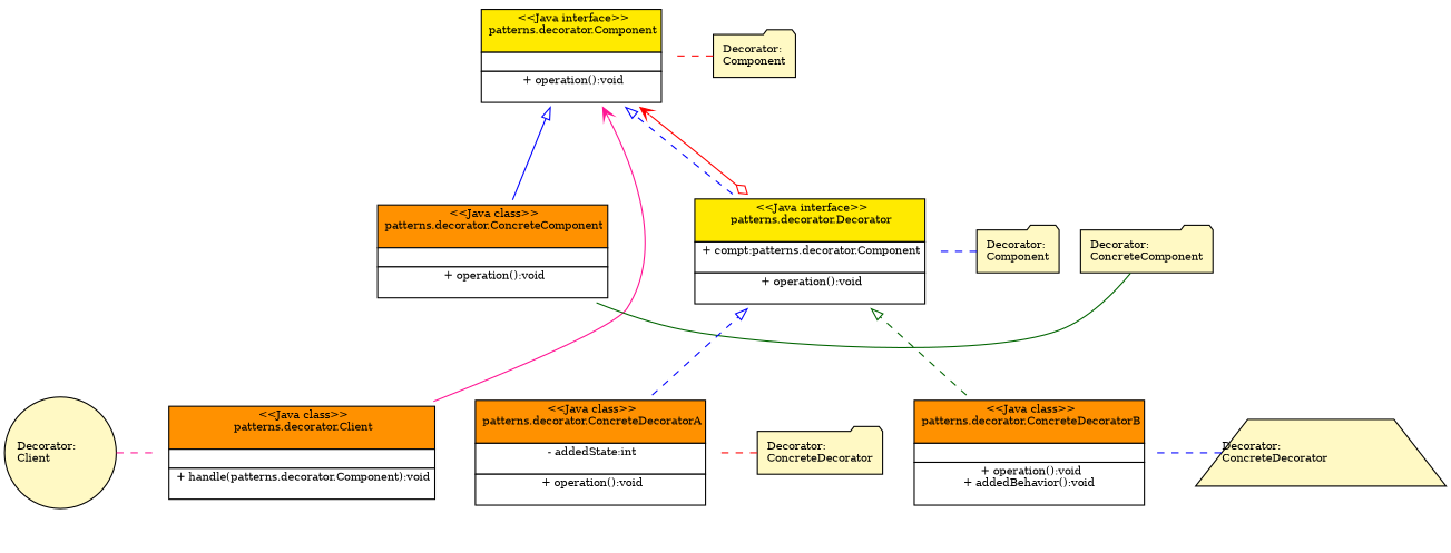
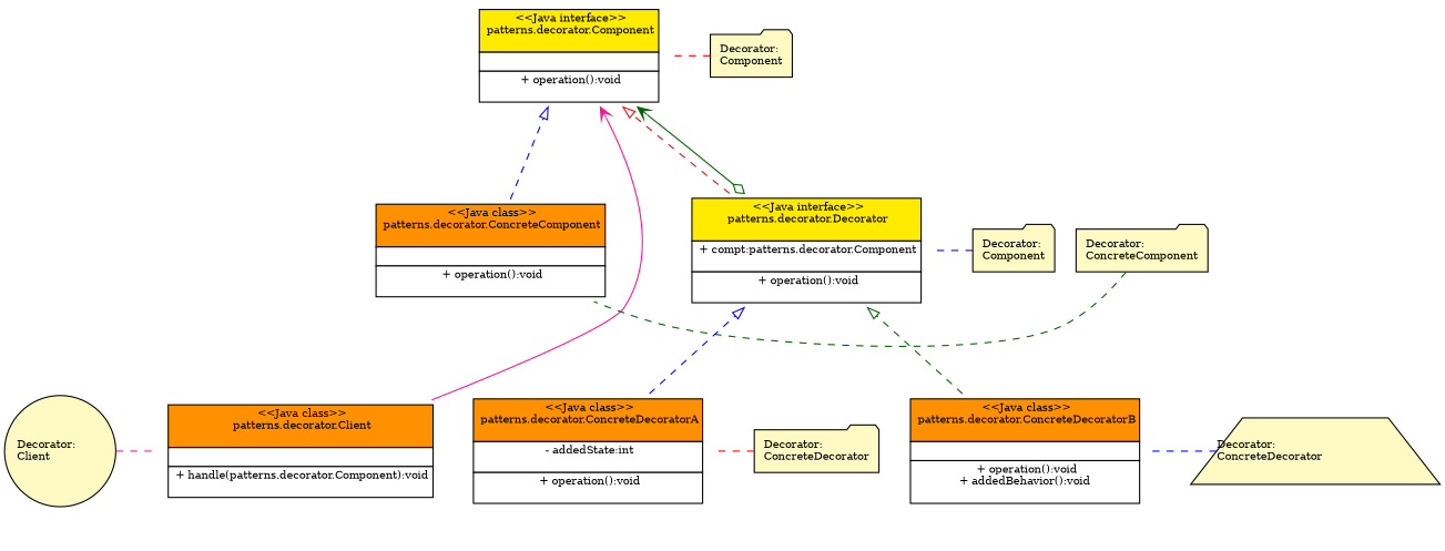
  digraph {
    rankdir=BT
    node [fontsize=9 shape=plaintext]
    edge [arrowhead=none color=blue constraint=false fontsize=9 minlen=2 style=dashed]
    n1 [fillcolor="#FFF9C4" label="Decorator:\lClient\l" shape=circle style=filled]
    n2 [label=<<table  border='0'  cellborder='1'  cellspacing='0'> <tr><td  bgcolor='#FF9100'> &lt;&lt;Java class&gt;&gt;<br/> patterns.decorator.Client<br/>  </td> </tr> <tr><td  bgcolor='#FFFFFF'>  </td> </tr> <tr><td  bgcolor='#FFFFFF'> + handle(patterns.decorator.Component):void<br/> </td> </tr> </table> >]
    n3 [fillcolor="#FFF9C4" label="Decorator:\lConcreteComponent\l" shape=folder style=filled]
    n4 [label=<<table  border='0'  cellborder='1'  cellspacing='0'> <tr><td  bgcolor='#FF9100'> &lt;&lt;Java class&gt;&gt;<br/> patterns.decorator.ConcreteComponent<br/>  </td> </tr> <tr><td  bgcolor='#FFFFFF'>  </td> </tr> <tr><td  bgcolor='#FFFFFF'> + operation():void<br/> </td> </tr> </table> >]
    n5 [fillcolor="#FFF9C4" label="Decorator:\lConcreteDecorator\l" shape=folder style=filled]
    n6 [label=<<table  border='0'  cellborder='1'  cellspacing='0'> <tr><td  bgcolor='#FF9100'> &lt;&lt;Java class&gt;&gt;<br/> patterns.decorator.ConcreteDecoratorA<br/>  </td> </tr> <tr><td  bgcolor='#FFFFFF'> - addedState:int<br/> </td> </tr> <tr><td  bgcolor='#FFFFFF'> + operation():void<br/> </td> </tr> </table> >]
    n7 [fillcolor="#FFF9C4" label="Decorator:\lConcreteDecorator\l" shape=trapezium style=filled]
    n8 [label=<<table  border='0'  cellborder='1'  cellspacing='0'> <tr><td  bgcolor='#FF9100'> &lt;&lt;Java class&gt;&gt;<br/> patterns.decorator.ConcreteDecoratorB<br/>  </td> </tr> <tr><td  bgcolor='#FFFFFF'>  </td> </tr> <tr><td  bgcolor='#FFFFFF'> + operation():void<br/>+ addedBehavior():void<br/> </td> </tr> </table> >]
    n9 [fillcolor="#FFF9C4" label="Decorator:\lComponent\l" shape=folder style=filled]
    n10 [label=<<table  border='0'  cellborder='1'  cellspacing='0'> <tr><td  bgcolor='#FFEA00'> &lt;&lt;Java interface&gt;&gt;<br/> patterns.decorator.Component<br/>  </td> </tr> <tr><td  bgcolor='#FFFFFF'>  </td> </tr> <tr><td  bgcolor='#FFFFFF'> + operation():void<br/> </td> </tr> </table> >]
    n11 [fillcolor="#FFF9C4" label="Decorator:\lComponent\l" shape=folder style=filled]
    n12 [label=<<table  border='0'  cellborder='1'  cellspacing='0'> <tr><td  bgcolor='#FFEA00'> &lt;&lt;Java interface&gt;&gt;<br/> patterns.decorator.Decorator<br/>  </td> </tr> <tr><td  bgcolor='#FFFFFF'> + compt:patterns.decorator.Component<br/> </td> </tr> <tr><td  bgcolor='#FFFFFF'> + operation():void<br/> </td> </tr> </table> >]
    subgraph sub_1 {
      rank=same
      n1
      n2
    }
    subgraph sub_2 {
      rank=same
      n3
      n4
    }
    subgraph sub_3 {
      rank=same
      n5
      n6
    }
    subgraph sub_4 {
      rank=same
      n7
      n8
    }
    subgraph sub_5 {
      rank=same
      n9
      n10
    }
    subgraph sub_6 {
      rank=same
      n11
      n12
    }
    n1 -> n2 [color=deeppink]
    n2 -> n4 [arrowtail=none style=invisible color="" fontsize="" minlen=""]
    n2 -> n6 [arrowtail=none style=invisible color="" fontsize="" minlen=""]
    n2 -> n8 [arrowtail=none style=invisible color="" fontsize="" minlen=""]
    n2 -> n10 [arrowhead=vee arrowtail=empty color=deeppink style=""]
-   n3 -> n4 [color=darkgreen style=solid]
-   n4 -> n10 [arrowhead=empty style=solid constraint=""]
+   n3 -> n4 [color=darkgreen]
+   n4 -> n10 [arrowhead=empty constraint=""]
    n5 -> n6 [color=red]
    n6 -> n12 [arrowhead=empty constraint=""]
    n7 -> n8
    n8 -> n12 [arrowhead=empty color=darkgreen constraint=""]
    n9 -> n10 [color=red]
    n11 -> n12
-   n12 -> n10 [arrowhead=empty constraint=""]
-   n12 -> n10 [arrowhead=vee arrowtail=odiamond color=red dir=both style=""]
+   n12 -> n10 [arrowhead=empty color=red constraint=""]
+   n12 -> n10 [arrowhead=vee arrowtail=odiamond color=darkgreen dir=both style=""]
  }
